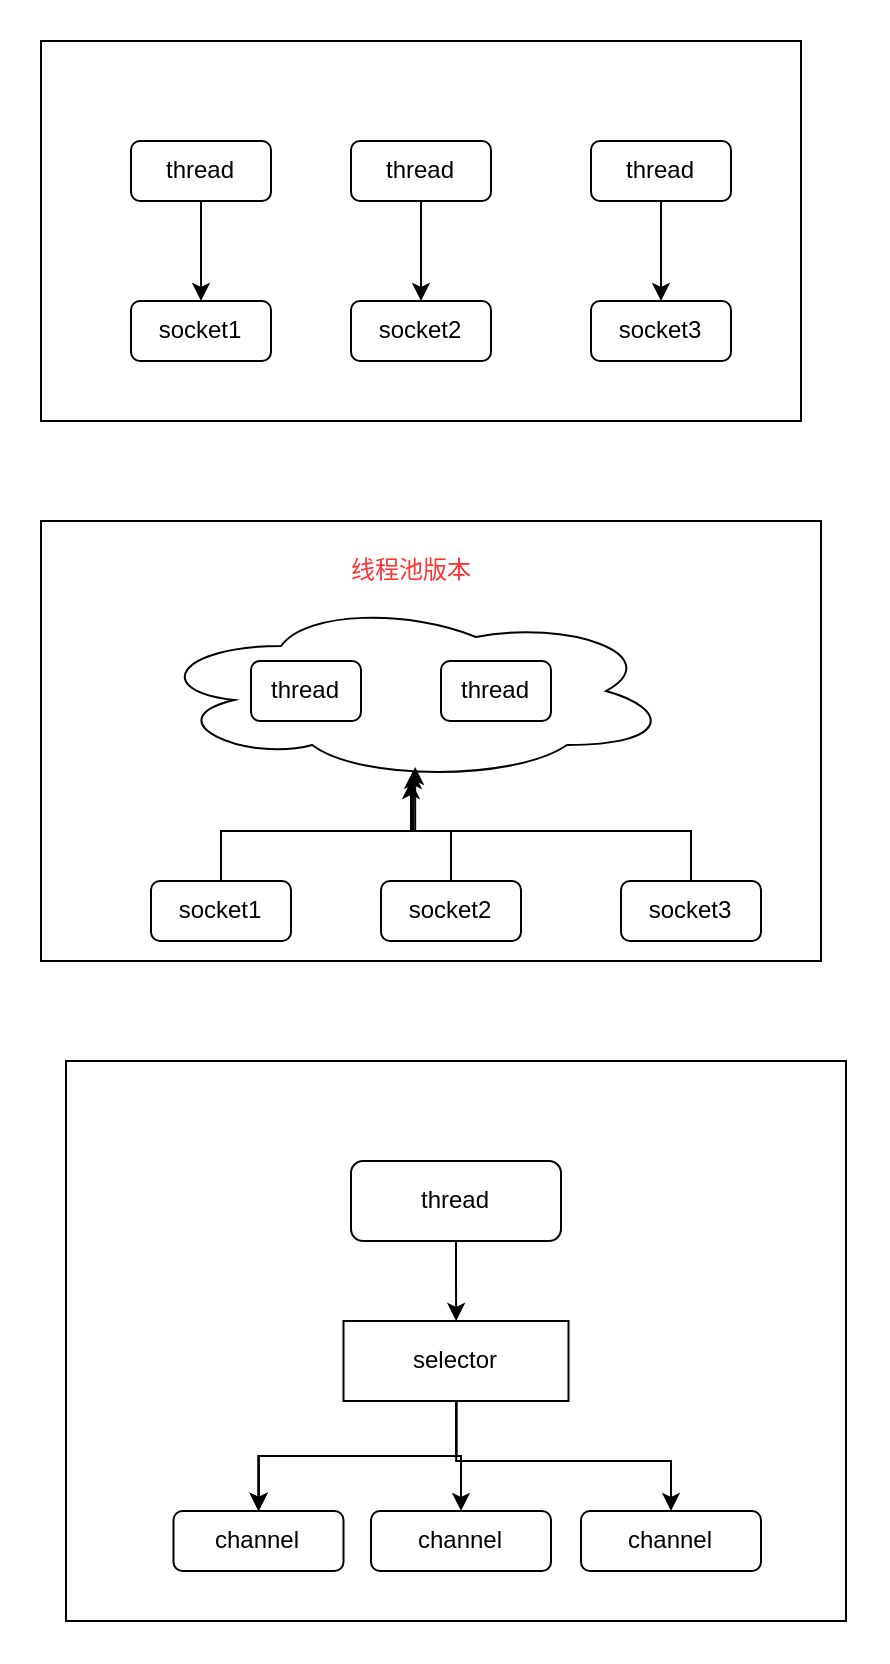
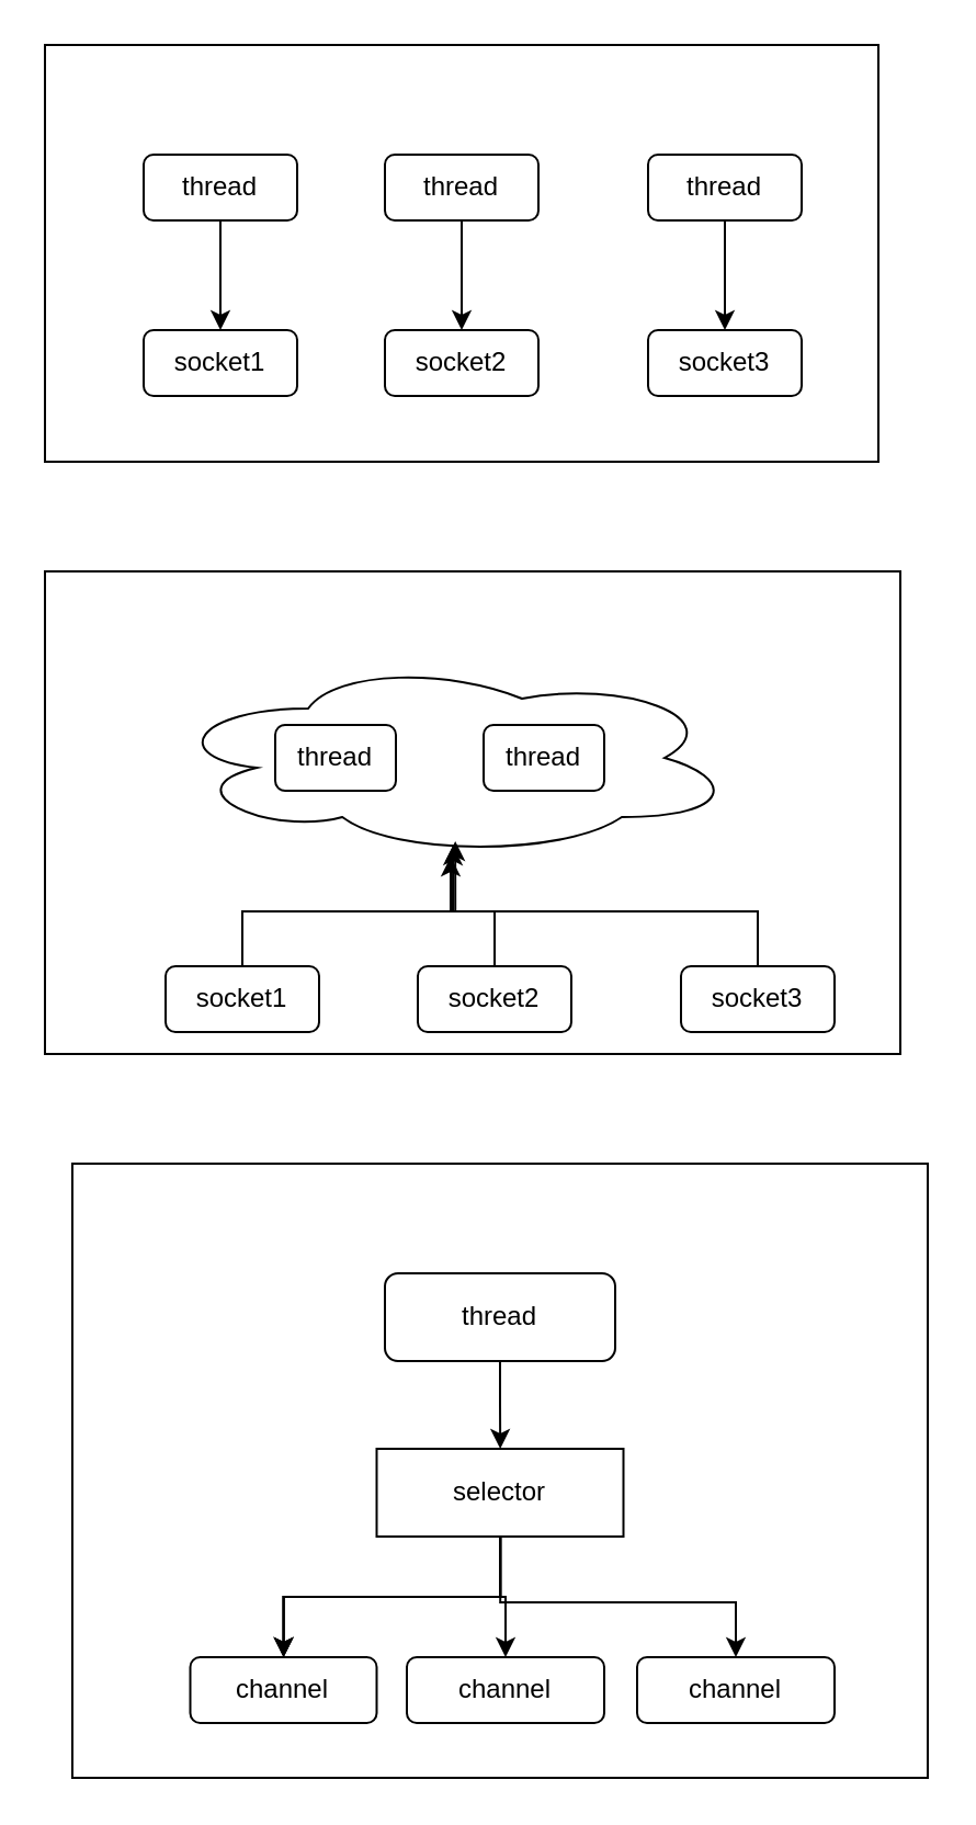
  <mxCell id="0" />
  <mxCell id="1" parent="0" />
  <mxCell id="2" value="" style="rounded=0;whiteSpace=wrap;html=1;" vertex="1" parent="1"><mxGeometry x="20" y="20" width="380" height="190" as="geometry" /></mxCell>
  <mxCell id="3" style="edgeStyle=orthogonalEdgeStyle;rounded=0;orthogonalLoop=1;jettySize=auto;html=1;entryX=0.5;entryY=0;entryDx=0;entryDy=0;" edge="1" parent="1" source="4" target="9"><mxGeometry relative="1" as="geometry" /></mxCell>
  <mxCell id="4" value="thread" style="rounded=1;whiteSpace=wrap;html=1;" vertex="1" parent="1"><mxGeometry x="65" y="70" width="70" height="30" as="geometry" /></mxCell>
  <mxCell id="5" style="edgeStyle=orthogonalEdgeStyle;rounded=0;orthogonalLoop=1;jettySize=auto;html=1;entryX=0.5;entryY=0;entryDx=0;entryDy=0;" edge="1" parent="1" source="6" target="10"><mxGeometry relative="1" as="geometry" /></mxCell>
  <mxCell id="6" value="thread" style="rounded=1;whiteSpace=wrap;html=1;" vertex="1" parent="1"><mxGeometry x="175" y="70" width="70" height="30" as="geometry" /></mxCell>
  <mxCell id="7" style="edgeStyle=orthogonalEdgeStyle;rounded=0;orthogonalLoop=1;jettySize=auto;html=1;entryX=0.5;entryY=0;entryDx=0;entryDy=0;" edge="1" parent="1" source="8" target="11"><mxGeometry relative="1" as="geometry" /></mxCell>
  <mxCell id="8" value="thread" style="rounded=1;whiteSpace=wrap;html=1;" vertex="1" parent="1"><mxGeometry x="295" y="70" width="70" height="30" as="geometry" /></mxCell>
  <mxCell id="9" value="socket1" style="rounded=1;whiteSpace=wrap;html=1;" vertex="1" parent="1"><mxGeometry x="65" y="150" width="70" height="30" as="geometry" /></mxCell>
  <mxCell id="10" value="socket2" style="rounded=1;whiteSpace=wrap;html=1;" vertex="1" parent="1"><mxGeometry x="175" y="150" width="70" height="30" as="geometry" /></mxCell>
  <mxCell id="11" value="socket3" style="rounded=1;whiteSpace=wrap;html=1;" vertex="1" parent="1"><mxGeometry x="295" y="150" width="70" height="30" as="geometry" /></mxCell>
  <mxCell id="12" value="" style="rounded=0;whiteSpace=wrap;html=1;" vertex="1" parent="1"><mxGeometry x="20" y="260" width="390" height="220" as="geometry" /></mxCell>
- <mxCell id="13" value="&lt;font color=&quot;#ff3333&quot;&gt;线程池版本&lt;/font&gt;" style="text;html=1;align=center;verticalAlign=middle;resizable=0;points=[];autosize=1;strokeColor=none;fillColor=none;" vertex="1" parent="1"><mxGeometry x="165" y="270" width="80" height="30" as="geometry" /></mxCell>
  <mxCell id="14" value="" style="ellipse;shape=cloud;whiteSpace=wrap;html=1;" vertex="1" parent="1"><mxGeometry x="75" y="300" width="260" height="90" as="geometry" /></mxCell>
  <mxCell id="15" value="thread" style="rounded=1;whiteSpace=wrap;html=1;" vertex="1" parent="1"><mxGeometry x="125" y="330" width="55" height="30" as="geometry" /></mxCell>
  <mxCell id="16" value="thread" style="rounded=1;whiteSpace=wrap;html=1;" vertex="1" parent="1"><mxGeometry x="220" y="330" width="55" height="30" as="geometry" /></mxCell>
  <mxCell id="17" style="edgeStyle=orthogonalEdgeStyle;rounded=0;orthogonalLoop=1;jettySize=auto;html=1;" edge="1" parent="1" source="18" target="14"><mxGeometry relative="1" as="geometry" /></mxCell>
  <mxCell id="18" value="socket1" style="rounded=1;whiteSpace=wrap;html=1;" vertex="1" parent="1"><mxGeometry x="75" y="440" width="70" height="30" as="geometry" /></mxCell>
  <mxCell id="19" value="socket2" style="rounded=1;whiteSpace=wrap;html=1;" vertex="1" parent="1"><mxGeometry x="190" y="440" width="70" height="30" as="geometry" /></mxCell>
  <mxCell id="20" value="socket3" style="rounded=1;whiteSpace=wrap;html=1;" vertex="1" parent="1"><mxGeometry x="310" y="440" width="70" height="30" as="geometry" /></mxCell>
  <mxCell id="21" style="edgeStyle=orthogonalEdgeStyle;rounded=0;orthogonalLoop=1;jettySize=auto;html=1;entryX=0.508;entryY=0.922;entryDx=0;entryDy=0;entryPerimeter=0;" edge="1" parent="1" source="19" target="14"><mxGeometry relative="1" as="geometry" /></mxCell>
  <mxCell id="22" style="edgeStyle=orthogonalEdgeStyle;rounded=0;orthogonalLoop=1;jettySize=auto;html=1;entryX=0.504;entryY=0.944;entryDx=0;entryDy=0;entryPerimeter=0;" edge="1" parent="1" source="20" target="14"><mxGeometry relative="1" as="geometry" /></mxCell>
  <mxCell id="23" value="" style="rounded=0;whiteSpace=wrap;html=1;" vertex="1" parent="1"><mxGeometry x="32.5" y="530" width="390" height="280" as="geometry" /></mxCell>
  <mxCell id="24" value="" style="edgeStyle=orthogonalEdgeStyle;rounded=0;orthogonalLoop=1;jettySize=auto;html=1;" edge="1" parent="1" source="25" target="31"><mxGeometry relative="1" as="geometry" /></mxCell>
  <mxCell id="25" value="thread" style="rounded=1;whiteSpace=wrap;html=1;" vertex="1" parent="1"><mxGeometry x="175" y="580" width="105" height="40" as="geometry" /></mxCell>
  <mxCell id="26" value="" style="edgeStyle=orthogonalEdgeStyle;rounded=0;orthogonalLoop=1;jettySize=auto;html=1;" edge="1" parent="1" source="31" target="32"><mxGeometry relative="1" as="geometry" /></mxCell>
  <mxCell id="27" value="" style="edgeStyle=orthogonalEdgeStyle;rounded=0;orthogonalLoop=1;jettySize=auto;html=1;" edge="1" parent="1" source="31" target="32"><mxGeometry relative="1" as="geometry" /></mxCell>
  <mxCell id="28" value="" style="edgeStyle=orthogonalEdgeStyle;rounded=0;orthogonalLoop=1;jettySize=auto;html=1;" edge="1" parent="1" source="31" target="32"><mxGeometry relative="1" as="geometry" /></mxCell>
  <mxCell id="29" style="edgeStyle=orthogonalEdgeStyle;rounded=0;orthogonalLoop=1;jettySize=auto;html=1;entryX=0.5;entryY=0;entryDx=0;entryDy=0;" edge="1" parent="1" source="31" target="33"><mxGeometry relative="1" as="geometry" /></mxCell>
  <mxCell id="30" style="edgeStyle=orthogonalEdgeStyle;rounded=0;orthogonalLoop=1;jettySize=auto;html=1;entryX=0.5;entryY=0;entryDx=0;entryDy=0;" edge="1" parent="1" source="31" target="34"><mxGeometry relative="1" as="geometry"><Array as="points"><mxPoint x="228" y="730" /><mxPoint x="335" y="730" /></Array></mxGeometry></mxCell>
  <mxCell id="31" value="selector" style="whiteSpace=wrap;html=1;rounded=0;" vertex="1" parent="1"><mxGeometry x="171.25" y="660" width="112.5" height="40" as="geometry" /></mxCell>
  <mxCell id="32" value="channel" style="whiteSpace=wrap;html=1;rounded=1;" vertex="1" parent="1"><mxGeometry x="86.25" y="755" width="85" height="30" as="geometry" /></mxCell>
  <mxCell id="33" value="channel" style="whiteSpace=wrap;html=1;rounded=1;" vertex="1" parent="1"><mxGeometry x="185" y="755" width="90" height="30" as="geometry" /></mxCell>
  <mxCell id="34" value="channel" style="whiteSpace=wrap;html=1;rounded=1;" vertex="1" parent="1"><mxGeometry x="290" y="755" width="90" height="30" as="geometry" /></mxCell>
